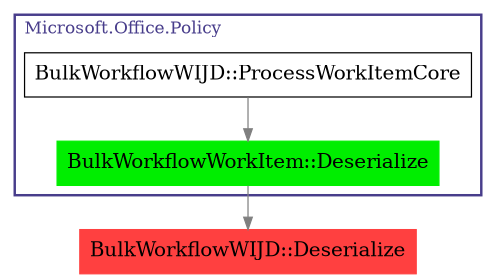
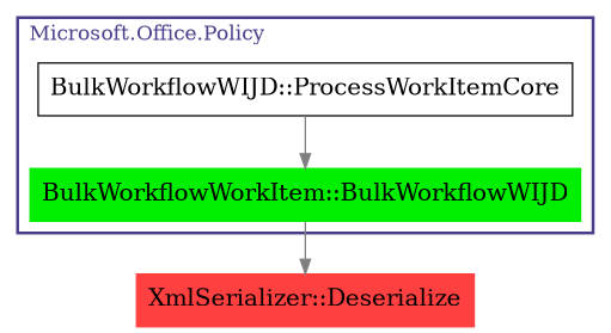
  digraph {
    node [fontsize=16 shape=box style=filled]
    edge [color=gray50]
-   n1 [color=green2 fillcolor=green2 label="BulkWorkflowWorkItem::Deserialize"]
+   n1 [color=green2 fillcolor=green2 label="BulkWorkflowWorkItem::BulkWorkflowWIJD"]
    n2 [label="BulkWorkflowWIJD::ProcessWorkItemCore" style=""]
-   n3 [color=brown1 fillcolor=brown1 label="BulkWorkflowWIJD::Deserialize"]
+   n3 [color=brown1 fillcolor=brown1 label="XmlSerializer::Deserialize"]
    subgraph cluster_1 {
      color=darkslateblue
      fontcolor=darkslateblue
      label="Microsoft.Office.Policy"
      labeljust=l
      penwidth=2
      n1
      n2
    }
    n1 -> n3
    n2 -> n1
  }
